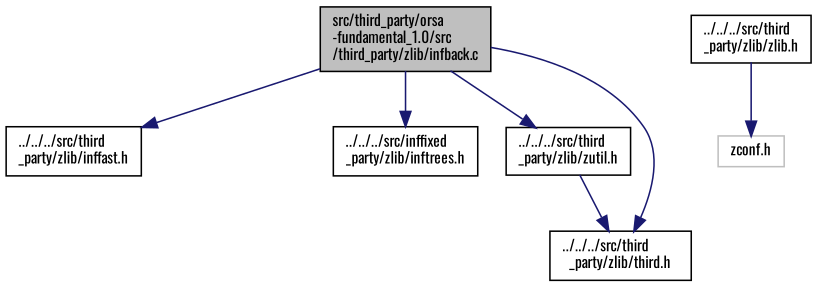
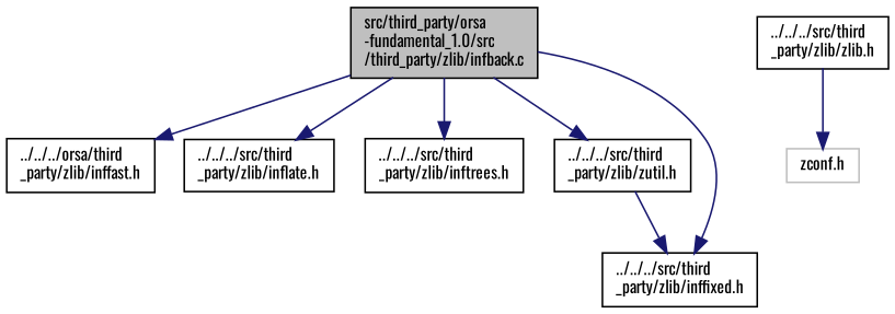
  digraph {
    fontname=Oswald
    node [color=black fillcolor=white fontname=Oswald fontsize=10 shape=record style=filled]
    edge [color=midnightblue fontname=Oswald fontsize=10 labelfontname=Helvetica labelfontsize=10 style=solid]
    n1 [fillcolor=grey75 fontcolor=black height=0.2 label="src/third_party/orsa\l-fundamental_1.0/src\l/third_party/zlib/infback.c" width=0.4]
-   n2 [height=0.2 label="../../../src/third\l_party/zlib/inffast.h" width=0.4]
-   n4 [height=0.2 label="../../../src/inffixed\l_party/zlib/inftrees.h" width=0.4]
+   n2 [height=0.2 label="../../../orsa/third\l_party/zlib/inffast.h" width=0.4]
+   n3 [height=0.2 label="../../../src/third\l_party/zlib/inflate.h" width=0.4]
+   n4 [height=0.2 label="../../../src/third\l_party/zlib/inftrees.h" width=0.4]
    n5 [height=0.2 label="../../../src/third\l_party/zlib/zutil.h" width=0.4]
-   n6 [height=0.2 label="../../../src/third\l_party/zlib/third.h" width=0.4]
+   n6 [height=0.2 label="../../../src/third\l_party/zlib/inffixed.h" width=0.4]
    n7 [height=0.2 label="../../../src/third\l_party/zlib/zlib.h" width=0.4]
    n8 [color=grey75 height=0.2 label="zconf.h" width=0.4]
    n1 -> n2
+   n1 -> n3
    n1 -> n4
    n1 -> n5
    n1 -> n6
    n5 -> n6
    n7 -> n8
  }
